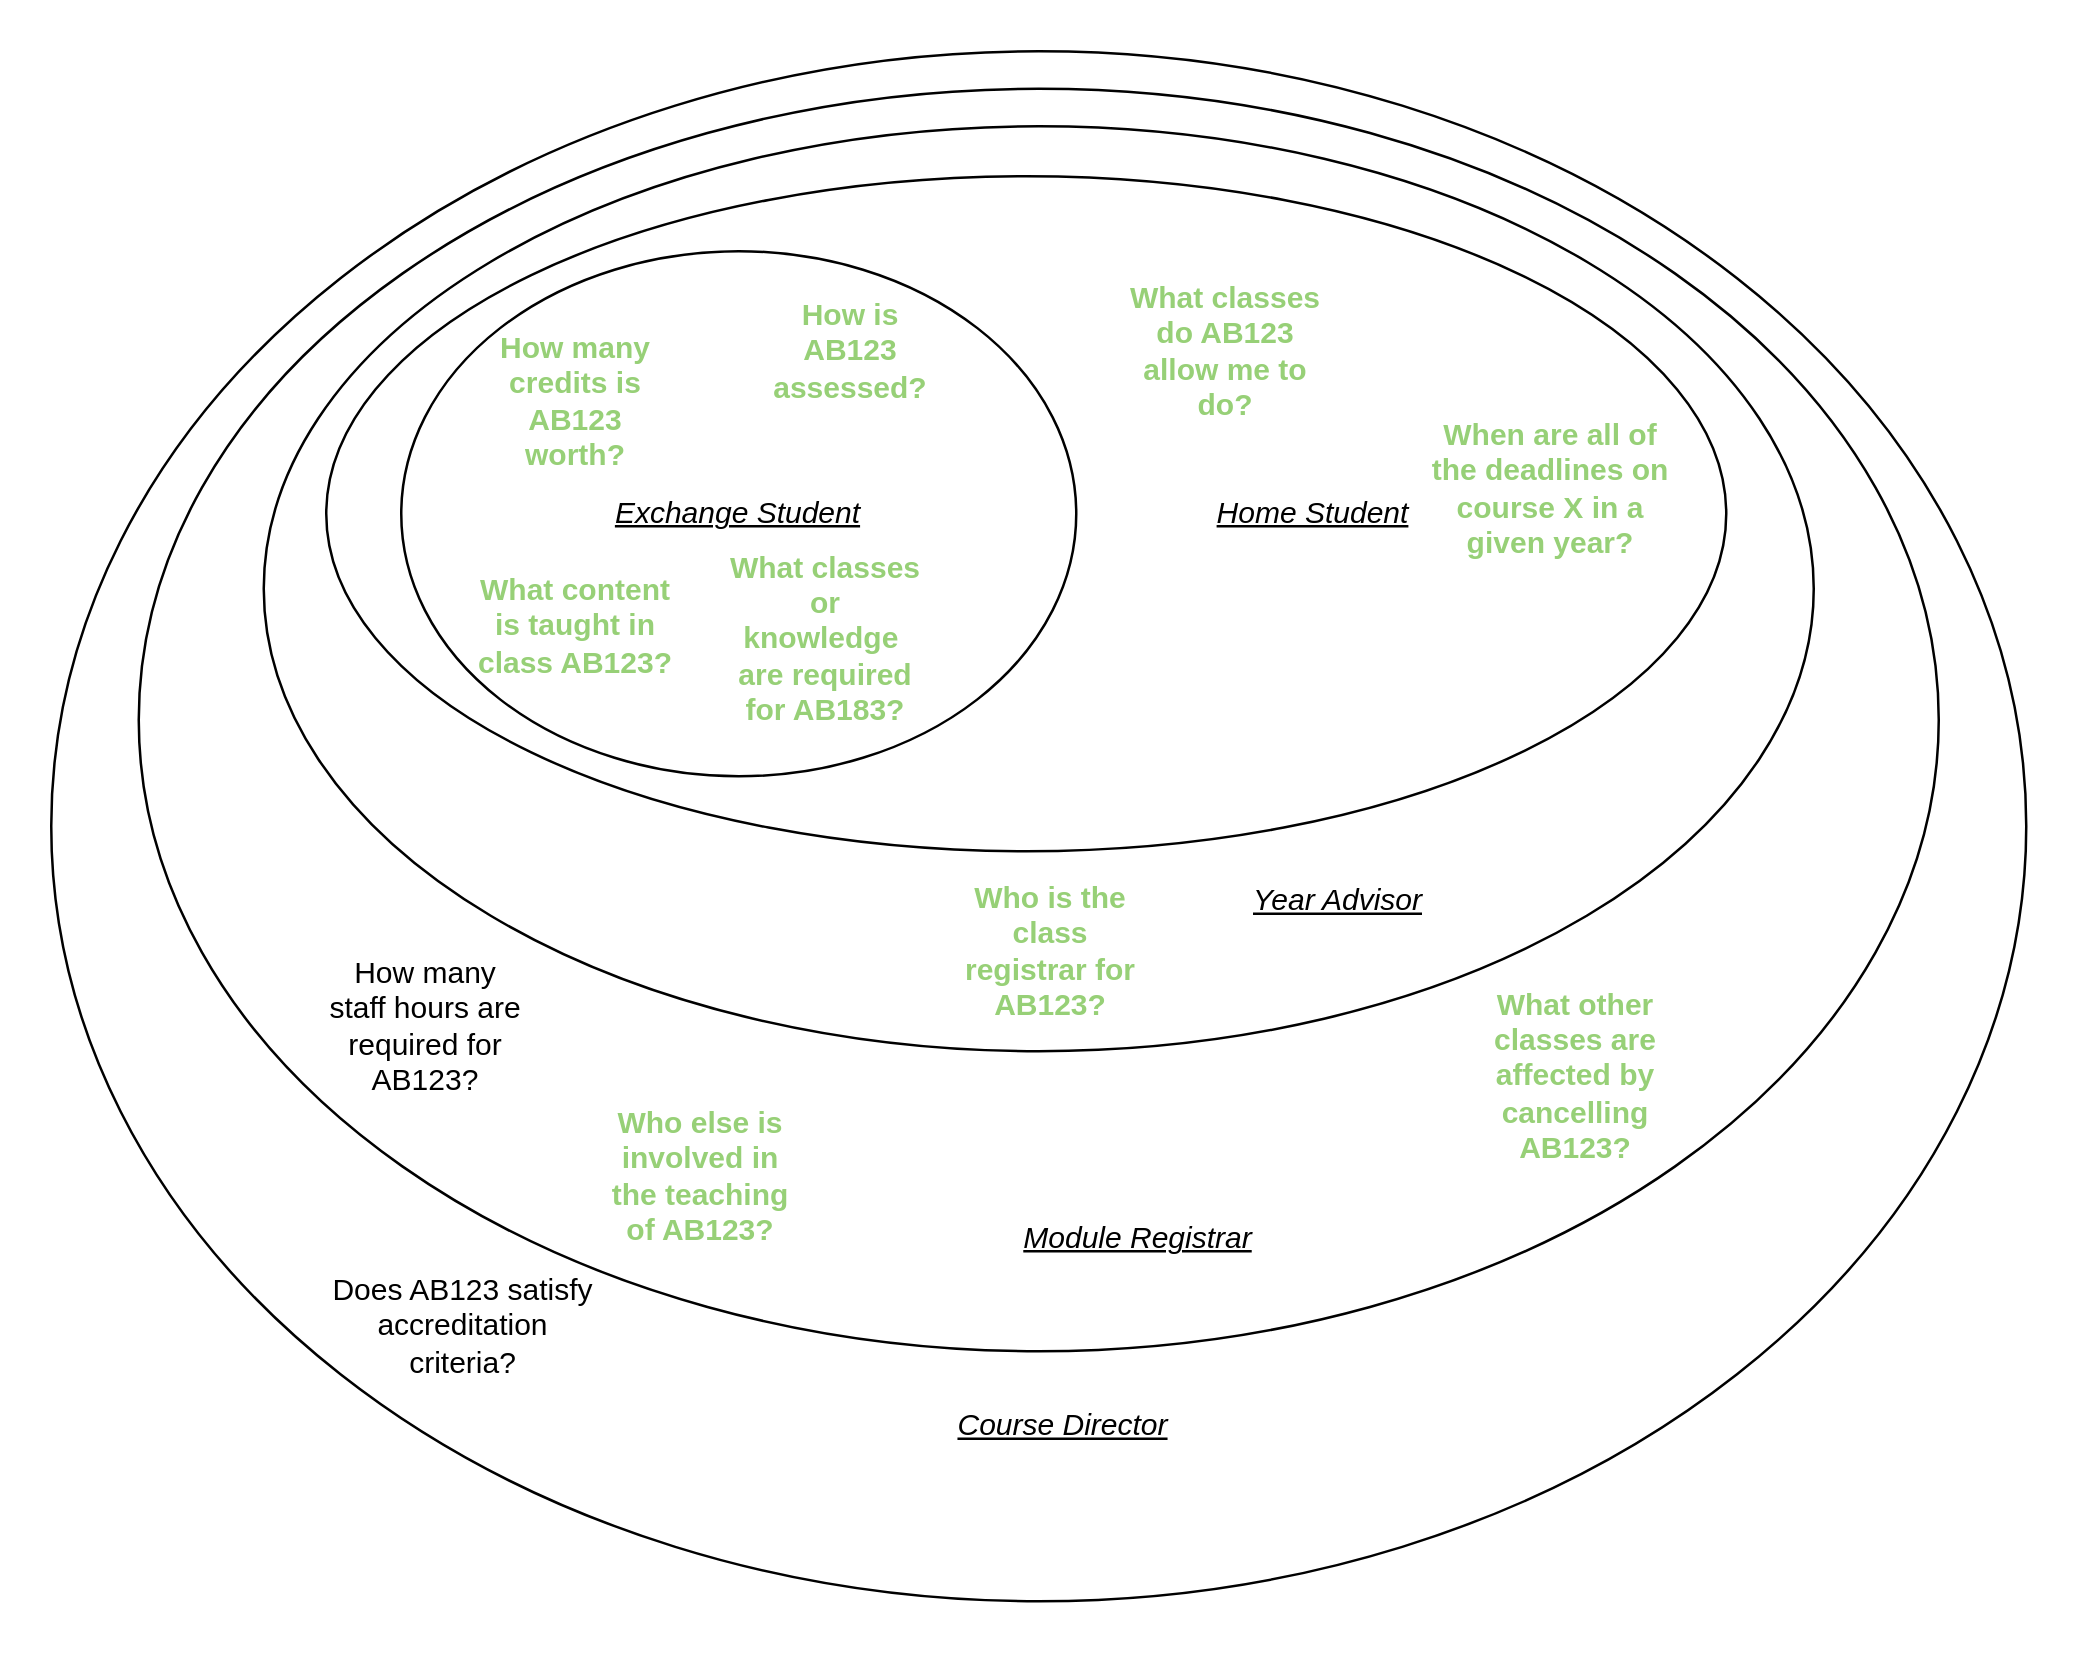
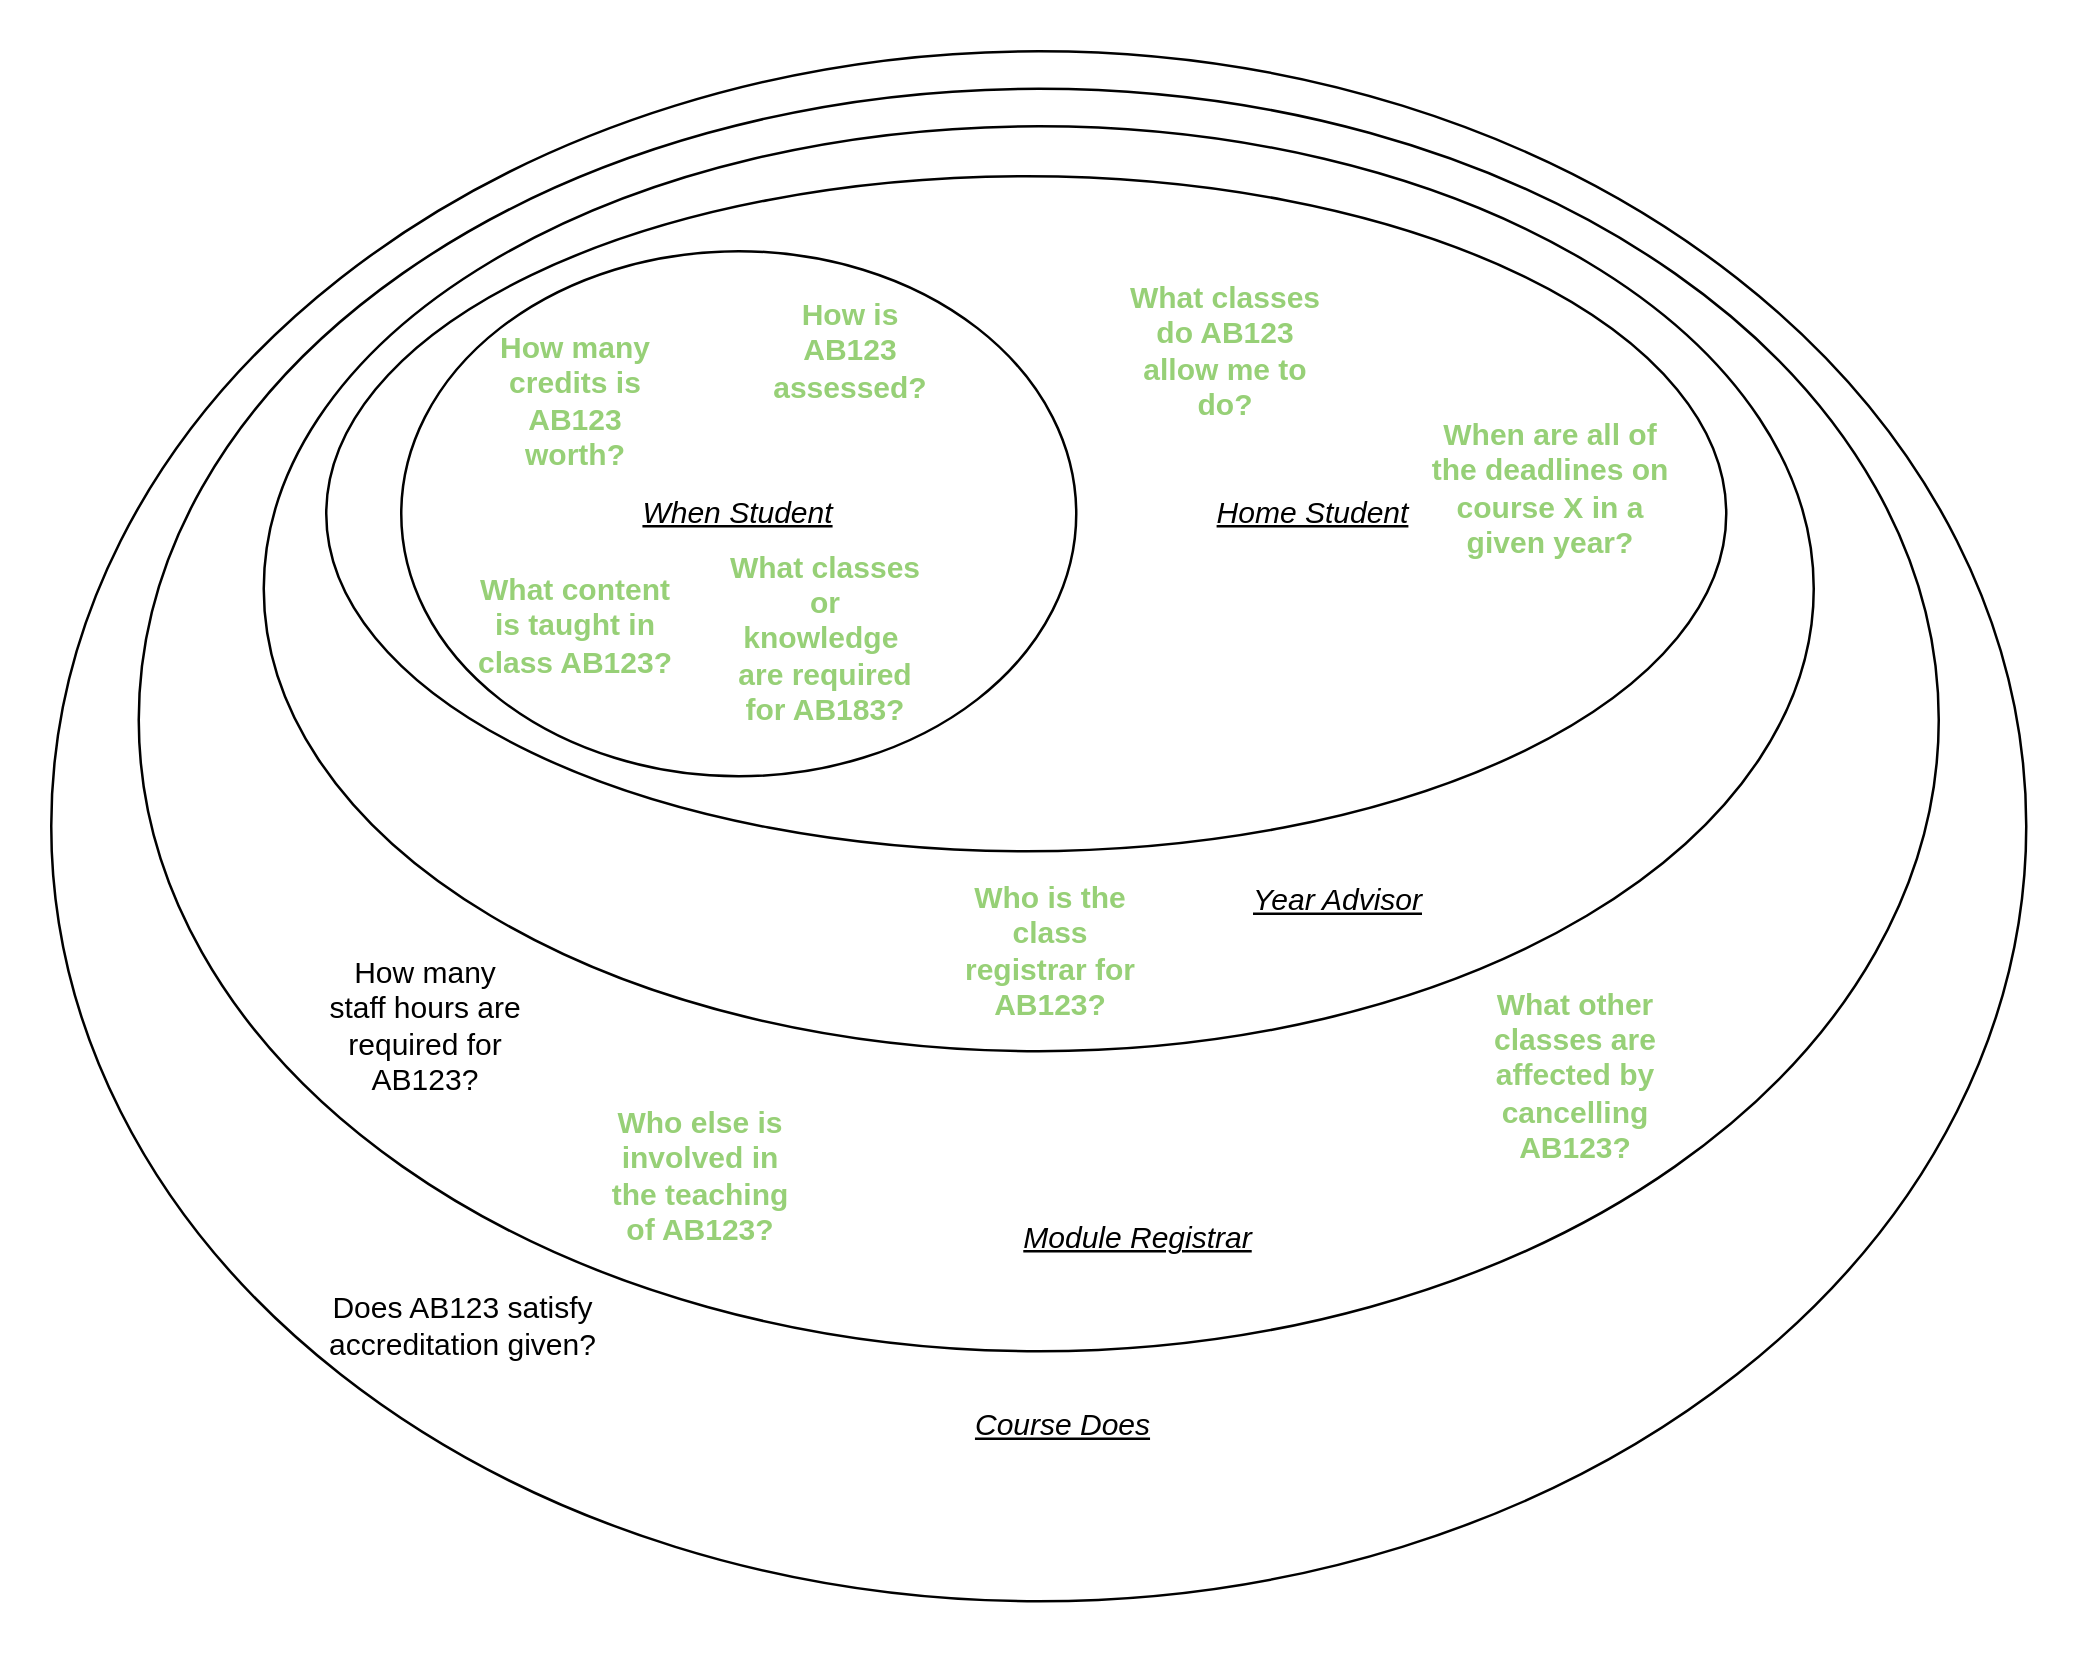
  <mxCell id="0" />
  <mxCell id="1" parent="0" />
  <mxCell id="2" value="" style="ellipse;whiteSpace=wrap;html=1;" vertex="1" parent="1"><mxGeometry x="20" y="20" width="790" height="620" as="geometry" /></mxCell>
  <mxCell id="3" value="" style="ellipse;whiteSpace=wrap;html=1;" vertex="1" parent="1"><mxGeometry x="55" y="35" width="720" height="505" as="geometry" /></mxCell>
  <mxCell id="4" value="" style="ellipse;whiteSpace=wrap;html=1;fillColor=none;" vertex="1" parent="1"><mxGeometry x="105" y="50" width="620" height="370" as="geometry" /></mxCell>
  <mxCell id="5" value="" style="ellipse;whiteSpace=wrap;html=1;fillColor=none;" vertex="1" parent="1"><mxGeometry x="130" y="70" width="560" height="270" as="geometry" /></mxCell>
- <mxCell id="6" value="&lt;u&gt;&lt;i&gt;Exchange Student&lt;/i&gt;&lt;/u&gt;" style="ellipse;whiteSpace=wrap;html=1;fillColor=none;" vertex="1" parent="1"><mxGeometry x="160" y="100" width="270" height="210" as="geometry" /></mxCell>
+ <mxCell id="6" value="&lt;u&gt;&lt;i&gt;When Student&lt;/i&gt;&lt;/u&gt;" style="ellipse;whiteSpace=wrap;html=1;fillColor=none;" vertex="1" parent="1"><mxGeometry x="160" y="100" width="270" height="210" as="geometry" /></mxCell>
  <mxCell id="7" value="What content is taught in class AB123?" style="text;html=1;strokeColor=none;fillColor=none;align=center;verticalAlign=middle;whiteSpace=wrap;rounded=0;fontColor=#97D077;fontStyle=1" vertex="1" parent="1"><mxGeometry x="190" y="190" width="80" height="120" as="geometry" /></mxCell>
  <mxCell id="8" value="How is AB123 assessed?" style="text;html=1;strokeColor=none;fillColor=none;align=center;verticalAlign=middle;whiteSpace=wrap;rounded=0;fontColor=#97D077;fontStyle=1" vertex="1" parent="1"><mxGeometry x="300" y="80" width="80" height="120" as="geometry" /></mxCell>
  <mxCell id="9" value="What classes do AB123 allow me to do?" style="text;html=1;strokeColor=none;fillColor=none;align=center;verticalAlign=middle;whiteSpace=wrap;rounded=0;fontColor=#97D077;fontStyle=1" vertex="1" parent="1"><mxGeometry x="450" y="80" width="80" height="120" as="geometry" /></mxCell>
  <mxCell id="10" value="Who is the class registrar for AB123?" style="text;html=1;strokeColor=none;fillColor=none;align=center;verticalAlign=middle;whiteSpace=wrap;rounded=0;fontColor=#97D077;labelBorderColor=none;fontStyle=1" vertex="1" parent="1"><mxGeometry x="380" y="320" width="80" height="120" as="geometry" /></mxCell>
  <mxCell id="11" value="Who else is involved in the teaching of AB123?" style="text;html=1;strokeColor=none;fillColor=none;align=center;verticalAlign=middle;whiteSpace=wrap;rounded=0;fontColor=#97D077;labelBorderColor=none;fontStyle=1" vertex="1" parent="1"><mxGeometry x="240" y="410" width="80" height="120" as="geometry" /></mxCell>
  <mxCell id="12" value="How many staff hours are required for AB123?" style="text;html=1;strokeColor=none;fillColor=none;align=center;verticalAlign=middle;whiteSpace=wrap;rounded=0;" vertex="1" parent="1"><mxGeometry x="130" y="350" width="80" height="120" as="geometry" /></mxCell>
  <mxCell id="13" value="What other classes are affected by cancelling AB123?" style="text;html=1;strokeColor=none;fillColor=none;align=center;verticalAlign=middle;whiteSpace=wrap;rounded=0;fontColor=#97D077;labelBorderColor=none;fontStyle=1" vertex="1" parent="1"><mxGeometry x="590" y="370" width="80" height="120" as="geometry" /></mxCell>
  <mxCell id="14" value="Home Student" style="text;html=1;strokeColor=none;fillColor=none;align=center;verticalAlign=middle;whiteSpace=wrap;rounded=0;fontStyle=6" vertex="1" parent="1"><mxGeometry x="480" y="195" width="90" height="20" as="geometry" /></mxCell>
  <mxCell id="15" value="Year Advisor" style="text;html=1;strokeColor=none;fillColor=none;align=center;verticalAlign=middle;whiteSpace=wrap;rounded=0;fontStyle=6" vertex="1" parent="1"><mxGeometry x="495" y="350" width="80" height="20" as="geometry" /></mxCell>
  <mxCell id="16" value="Module Registrar" style="text;html=1;strokeColor=none;fillColor=none;align=center;verticalAlign=middle;whiteSpace=wrap;rounded=0;fontStyle=6" vertex="1" parent="1"><mxGeometry x="400" y="485" width="110" height="20" as="geometry" /></mxCell>
- <mxCell id="17" value="Does AB123 satisfy accreditation criteria?" style="text;html=1;strokeColor=none;fillColor=none;align=center;verticalAlign=middle;whiteSpace=wrap;rounded=0;" vertex="1" parent="1"><mxGeometry x="130" y="470" width="110" height="120" as="geometry" /></mxCell>
- <mxCell id="18" value="Course Director" style="text;html=1;strokeColor=none;fillColor=none;align=center;verticalAlign=middle;whiteSpace=wrap;rounded=0;fontStyle=6" vertex="1" parent="1"><mxGeometry x="380" y="560" width="90" height="20" as="geometry" /></mxCell>
+ <mxCell id="17" value="Does AB123 satisfy accreditation given?" style="text;html=1;strokeColor=none;fillColor=none;align=center;verticalAlign=middle;whiteSpace=wrap;rounded=0;" vertex="1" parent="1"><mxGeometry x="130" y="470" width="110" height="120" as="geometry" /></mxCell>
+ <mxCell id="18" value="Course Does" style="text;html=1;strokeColor=none;fillColor=none;align=center;verticalAlign=middle;whiteSpace=wrap;rounded=0;fontStyle=6" vertex="1" parent="1"><mxGeometry x="380" y="560" width="90" height="20" as="geometry" /></mxCell>
  <mxCell id="19" value="How many credits is AB123 worth?" style="text;html=1;align=center;verticalAlign=middle;whiteSpace=wrap;rounded=0;fontColor=#97D077;fontStyle=1" vertex="1" parent="1"><mxGeometry x="190" y="100" width="80" height="120" as="geometry" /></mxCell>
  <mxCell id="20" value="What classes or knowledge&amp;nbsp; are required for AB183?" style="text;html=1;strokeColor=none;fillColor=none;align=center;verticalAlign=middle;whiteSpace=wrap;rounded=0;fontColor=#97D077;fontStyle=1" vertex="1" parent="1"><mxGeometry x="290" y="195" width="80" height="120" as="geometry" /></mxCell>
  <mxCell id="21" value="When are all of the deadlines on course X in a given year?" style="text;html=1;strokeColor=none;fillColor=none;align=center;verticalAlign=middle;whiteSpace=wrap;rounded=0;fontColor=#97D077;labelBorderColor=none;fontStyle=1" vertex="1" parent="1"><mxGeometry x="570" y="150" width="100" height="90" as="geometry" /></mxCell>
